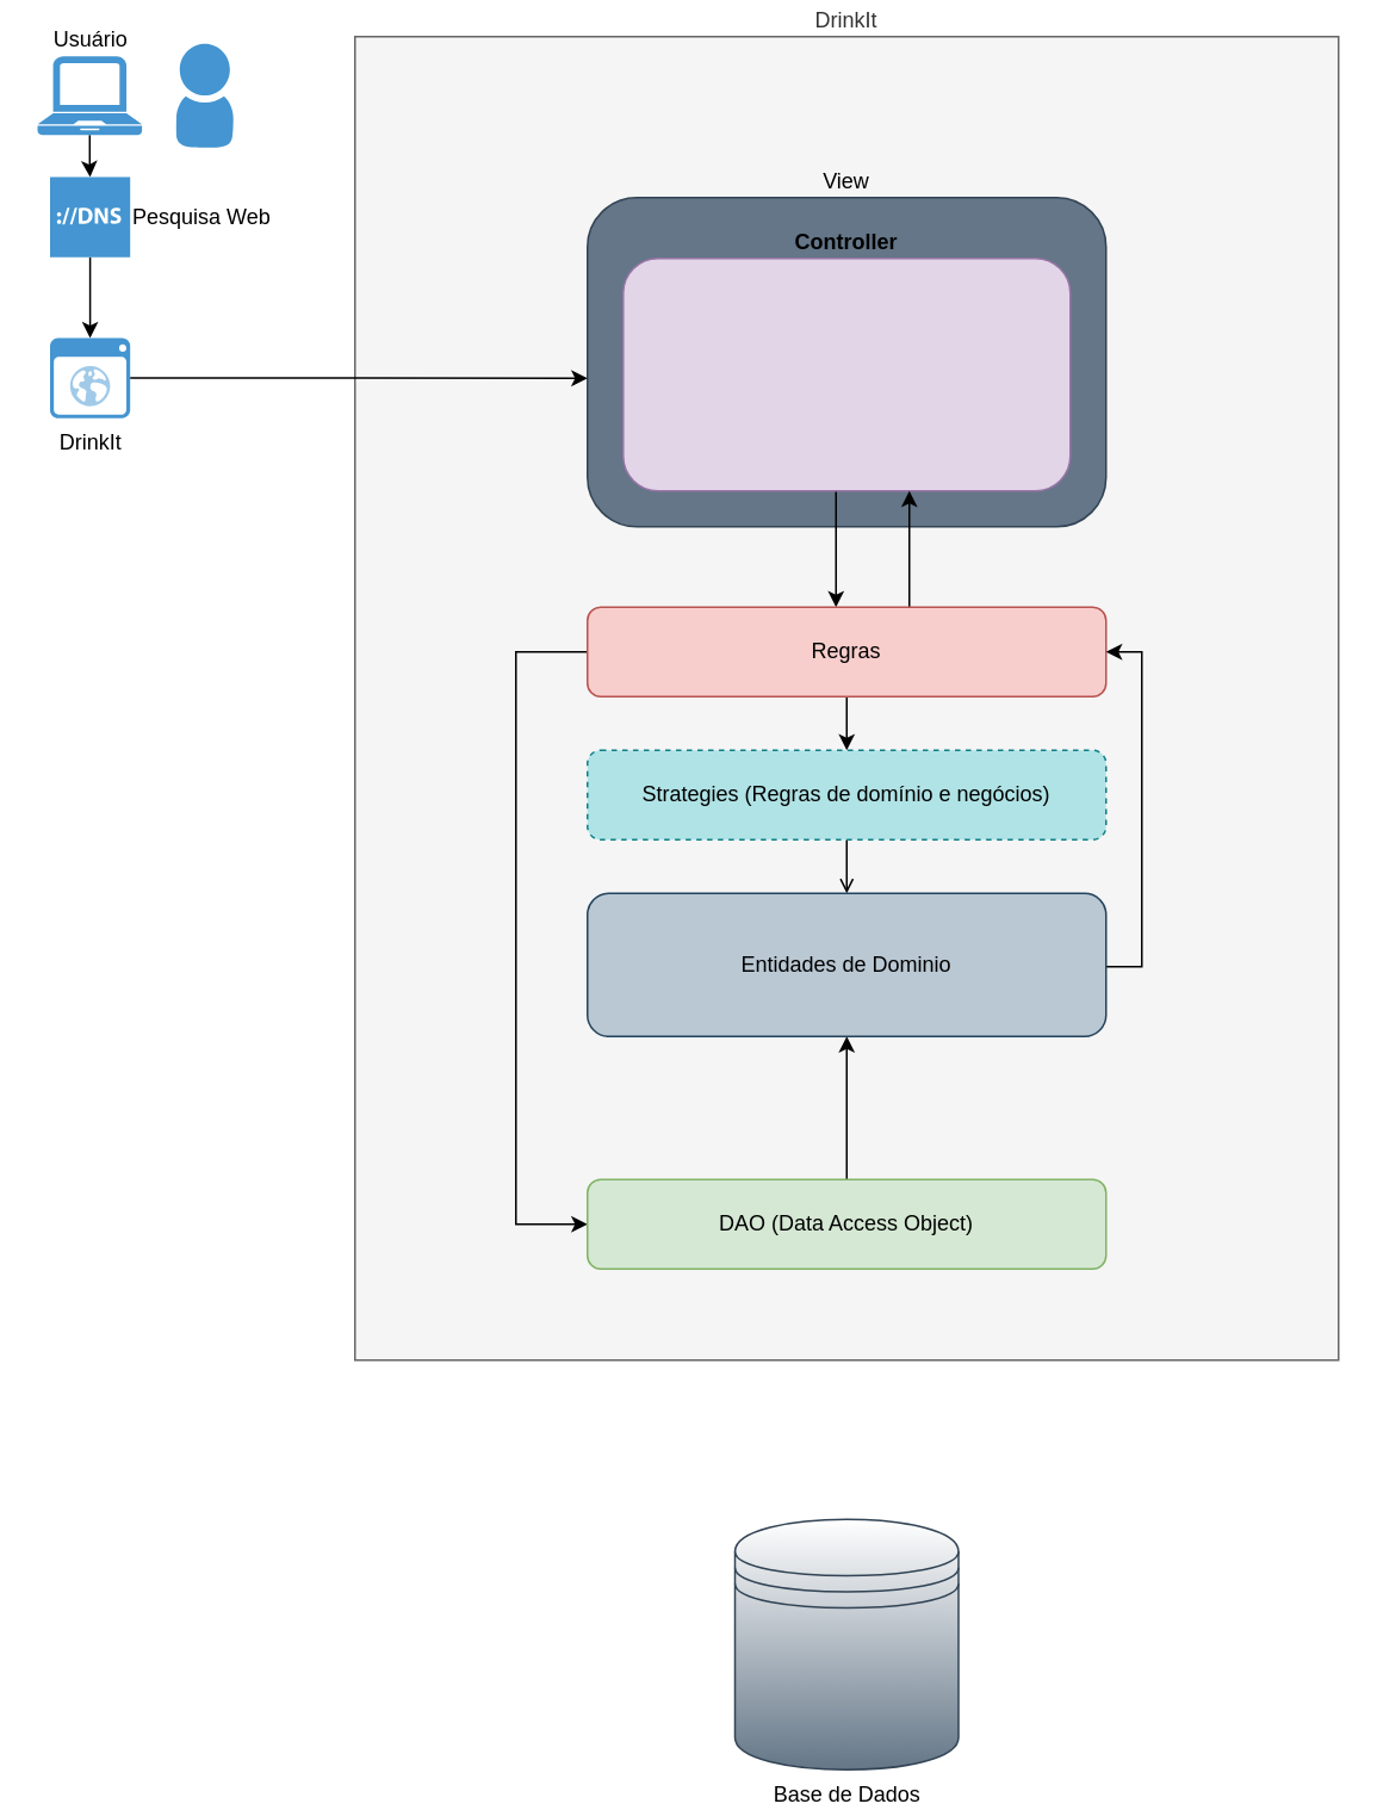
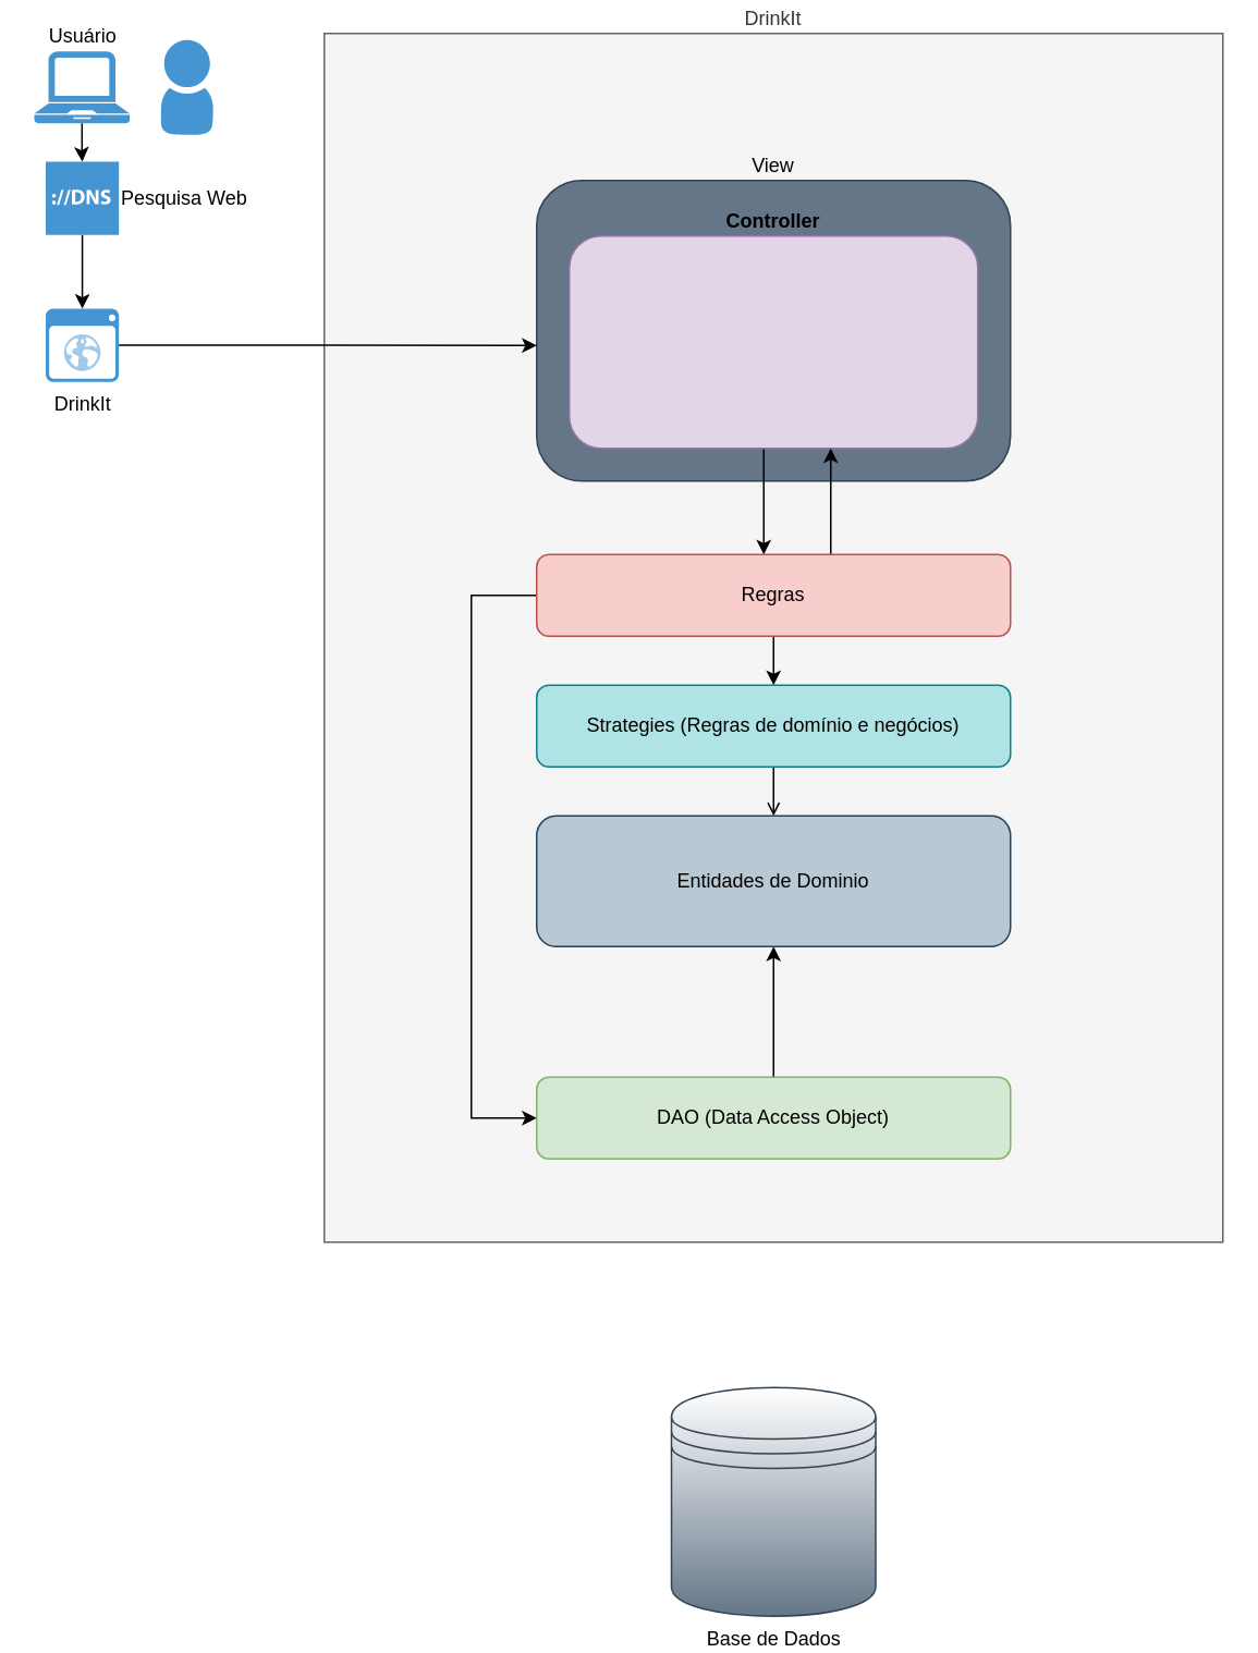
  <mxCell id="0" />
  <mxCell id="1" parent="0" />
  <mxCell id="2" value="" style="edgeStyle=orthogonalEdgeStyle;rounded=0;orthogonalLoop=1;jettySize=auto;html=1;" edge="1" parent="1" source="3" target="7"><mxGeometry relative="1" as="geometry" /></mxCell>
  <mxCell id="3" value="Usuário&lt;br&gt;" style="pointerEvents=1;shadow=0;dashed=0;html=1;strokeColor=none;fillColor=#4495D1;labelPosition=center;verticalLabelPosition=top;verticalAlign=bottom;align=center;outlineConnect=0;shape=mxgraph.veeam.laptop;" vertex="1" parent="1"><mxGeometry x="20.5" y="31" width="58.4" height="44" as="geometry" /></mxCell>
  <mxCell id="4" value="DrinkIt" style="shadow=0;dashed=0;html=1;strokeColor=none;fillColor=#4495D1;labelPosition=center;verticalLabelPosition=bottom;verticalAlign=top;align=center;outlineConnect=0;shape=mxgraph.veeam.2d.web_ui;" vertex="1" parent="1"><mxGeometry x="27.5" y="188.5" width="44.8" height="44.8" as="geometry" /></mxCell>
  <mxCell id="5" value="" style="shadow=0;dashed=0;html=1;strokeColor=none;fillColor=#4495D1;labelPosition=center;verticalLabelPosition=bottom;verticalAlign=top;align=center;outlineConnect=0;shape=mxgraph.veeam.2d.user;" vertex="1" parent="1"><mxGeometry x="98" y="24" width="32" height="58" as="geometry" /></mxCell>
  <mxCell id="6" value="" style="edgeStyle=orthogonalEdgeStyle;rounded=0;orthogonalLoop=1;jettySize=auto;html=1;" edge="1" parent="1" source="7" target="4"><mxGeometry relative="1" as="geometry" /></mxCell>
  <mxCell id="7" value="Pesquisa Web" style="shadow=0;dashed=0;html=1;strokeColor=none;fillColor=#4495D1;labelPosition=right;verticalLabelPosition=middle;verticalAlign=middle;align=left;outlineConnect=0;shape=mxgraph.veeam.dns;" vertex="1" parent="1"><mxGeometry x="27.5" y="98.5" width="44.8" height="44.8" as="geometry" /></mxCell>
  <mxCell id="8" value="DrinkIt" style="rounded=0;whiteSpace=wrap;html=1;align=center;labelPosition=center;verticalLabelPosition=top;verticalAlign=bottom;fillColor=#f5f5f5;strokeColor=#666666;fontColor=#333333;" vertex="1" parent="1"><mxGeometry x="198" y="20" width="550" height="740" as="geometry" /></mxCell>
  <mxCell id="9" value="View" style="rounded=1;whiteSpace=wrap;html=1;align=center;labelPosition=center;verticalLabelPosition=top;verticalAlign=bottom;fillColor=#647687;strokeColor=#314354;fontColor=#000000;" vertex="1" parent="1"><mxGeometry x="328" y="110" width="290" height="184" as="geometry" /></mxCell>
  <mxCell id="10" style="edgeStyle=orthogonalEdgeStyle;rounded=0;orthogonalLoop=1;jettySize=auto;html=1;fontColor=#000000;" edge="1" parent="1"><mxGeometry relative="1" as="geometry"><mxPoint x="467" y="274" as="sourcePoint" /><mxPoint x="467" y="339" as="targetPoint" /><Array as="points"><mxPoint x="467" y="309" /><mxPoint x="467" y="309" /></Array></mxGeometry></mxCell>
  <mxCell id="11" value="Controller" style="rounded=1;whiteSpace=wrap;html=1;align=center;labelPosition=center;verticalLabelPosition=top;verticalAlign=bottom;fillColor=#e1d5e7;strokeColor=#9673a6;labelBackgroundColor=none;labelBorderColor=none;fontStyle=1" vertex="1" parent="1"><mxGeometry x="348" y="144" width="250" height="130" as="geometry" /></mxCell>
  <mxCell id="12" value="" style="edgeStyle=orthogonalEdgeStyle;rounded=0;orthogonalLoop=1;jettySize=auto;html=1;fontColor=#000000;" edge="1" parent="1" source="15" target="20"><mxGeometry relative="1" as="geometry" /></mxCell>
  <mxCell id="13" value="" style="edgeStyle=orthogonalEdgeStyle;rounded=0;orthogonalLoop=1;jettySize=auto;html=1;fontColor=#000000;" edge="1" parent="1" source="15" target="17"><mxGeometry relative="1" as="geometry"><Array as="points"><mxPoint x="288" y="364" /><mxPoint x="288" y="684" /></Array></mxGeometry></mxCell>
  <mxCell id="14" style="edgeStyle=orthogonalEdgeStyle;rounded=0;orthogonalLoop=1;jettySize=auto;html=1;fontColor=#000000;" edge="1" parent="1" source="15" target="11"><mxGeometry relative="1" as="geometry"><Array as="points"><mxPoint x="508" y="309" /><mxPoint x="508" y="309" /></Array></mxGeometry></mxCell>
  <mxCell id="15" value="Regras" style="rounded=1;whiteSpace=wrap;html=1;labelBackgroundColor=none;align=center;fillColor=#f8cecc;strokeColor=#b85450;" vertex="1" parent="1"><mxGeometry x="328" y="339" width="290" height="50" as="geometry" /></mxCell>
  <mxCell id="16" style="edgeStyle=orthogonalEdgeStyle;rounded=0;orthogonalLoop=1;jettySize=auto;html=1;fontColor=#000000;" edge="1" parent="1" source="17" target="22"><mxGeometry relative="1" as="geometry" /></mxCell>
  <mxCell id="17" value="DAO (Data Access Object)" style="rounded=1;whiteSpace=wrap;html=1;labelBackgroundColor=none;align=center;fillColor=#d5e8d4;strokeColor=#82b366;" vertex="1" parent="1"><mxGeometry x="328" y="659" width="290" height="50" as="geometry" /></mxCell>
  <mxCell id="18" style="edgeStyle=orthogonalEdgeStyle;rounded=0;orthogonalLoop=1;jettySize=auto;html=1;fontColor=#000000;" edge="1" parent="1" source="4"><mxGeometry relative="1" as="geometry"><mxPoint x="328" y="211" as="targetPoint" /></mxGeometry></mxCell>
  <mxCell id="19" value="" style="edgeStyle=orthogonalEdgeStyle;rounded=0;orthogonalLoop=1;jettySize=auto;html=1;fontColor=#000000;endArrow=open;" edge="1" parent="1" source="20" target="22"><mxGeometry relative="1" as="geometry" /></mxCell>
- <mxCell id="20" value="Strategies (Regras de domínio e negócios)" style="rounded=1;whiteSpace=wrap;html=1;labelBackgroundColor=none;align=center;fillColor=#b0e3e6;strokeColor=#0e8088;dashed=1;" vertex="1" parent="1"><mxGeometry x="328" y="419" width="290" height="50" as="geometry" /></mxCell>
- <mxCell id="21" style="edgeStyle=orthogonalEdgeStyle;rounded=0;orthogonalLoop=1;jettySize=auto;html=1;entryX=1;entryY=0.5;entryDx=0;entryDy=0;fontColor=#000000;" edge="1" parent="1" source="22" target="15"><mxGeometry relative="1" as="geometry"><Array as="points"><mxPoint x="638" y="540" /><mxPoint x="638" y="364" /></Array></mxGeometry></mxCell>
+ <mxCell id="20" value="Strategies (Regras de domínio e negócios)" style="rounded=1;whiteSpace=wrap;html=1;labelBackgroundColor=none;align=center;fillColor=#b0e3e6;strokeColor=#0e8088;" vertex="1" parent="1"><mxGeometry x="328" y="419" width="290" height="50" as="geometry" /></mxCell>
  <mxCell id="22" value="Entidades de Dominio" style="rounded=1;whiteSpace=wrap;html=1;labelBackgroundColor=none;align=center;fillColor=#bac8d3;strokeColor=#23445d;" vertex="1" parent="1"><mxGeometry x="328" y="499" width="290" height="80" as="geometry" /></mxCell>
  <mxCell id="23" value="Base de Dados" style="shape=datastore;whiteSpace=wrap;html=1;labelBackgroundColor=none;align=center;fillColor=#647687;strokeColor=#314354;fontColor=#000000;gradientColor=#ffffff;gradientDirection=north;labelPosition=center;verticalLabelPosition=bottom;verticalAlign=top;" vertex="1" parent="1"><mxGeometry x="410.5" y="849" width="125" height="140" as="geometry" /></mxCell>
